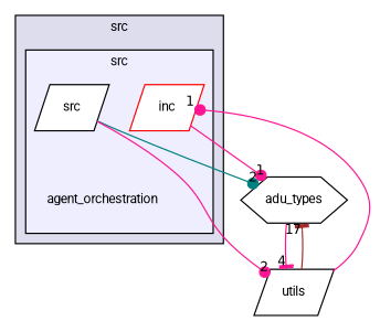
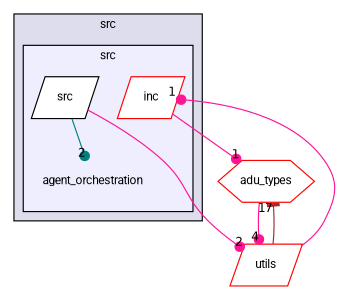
  digraph {
    compound=true
    fontname=Roboto
    node [fontname=Roboto fontsize=10 shape=parallelogram color=red fillcolor=white style=filled]
    edge [arrowhead=dot color=deeppink fontname=Roboto headlabel=1 labeldistance=1.5 labelfontname=Helvetica labelfontsize=10]
    n1 [label=agent_orchestration shape=plaintext color="" fillcolor="" style=""]
    n2 [label=inc]
    n3 [color=black label=src]
-   n4 [color=black label=adu_types shape=hexagon]
-   n5 [color=black label=utils]
+   n4 [label=adu_types shape=hexagon]
+   n5 [label=utils]
    subgraph cluster_1 {
      bgcolor="#ddddee"
      fontsize=10
      label=src
      pencolor=black
      subgraph cluster_2 {
        bgcolor="#eeeeff"
        fontsize=10
        label=src
        pencolor=black
        n1
        n2
        n3
      }
    }
    n2 -> n4
-   n3 -> n4 [color=teal headlabel=2]
+   n3 -> n1 [color=teal headlabel=2]
    n3 -> n5 [headlabel=2]
-   n4 -> n5 [arrowhead=tee headlabel=4]
+   n4 -> n5 [headlabel=4]
    n5 -> n2
    n5 -> n4 [arrowhead=tee color=brown headlabel=17]
  }
